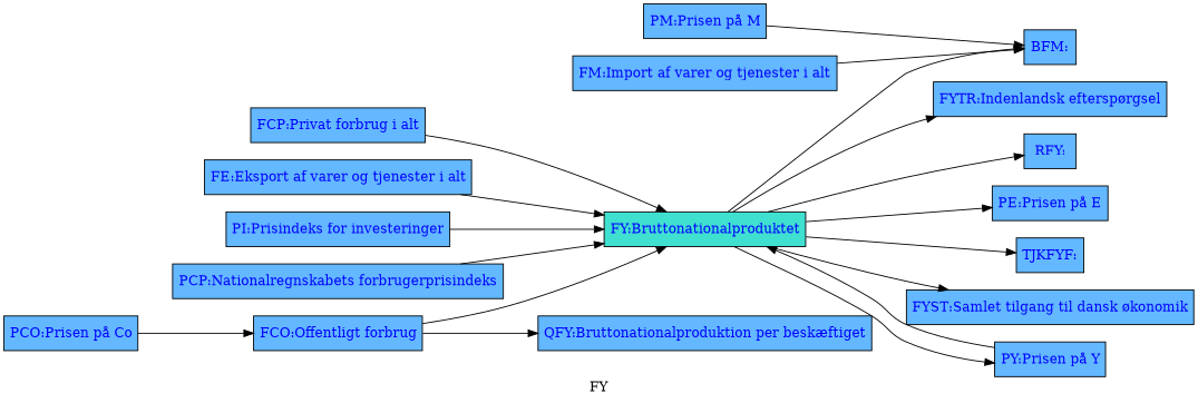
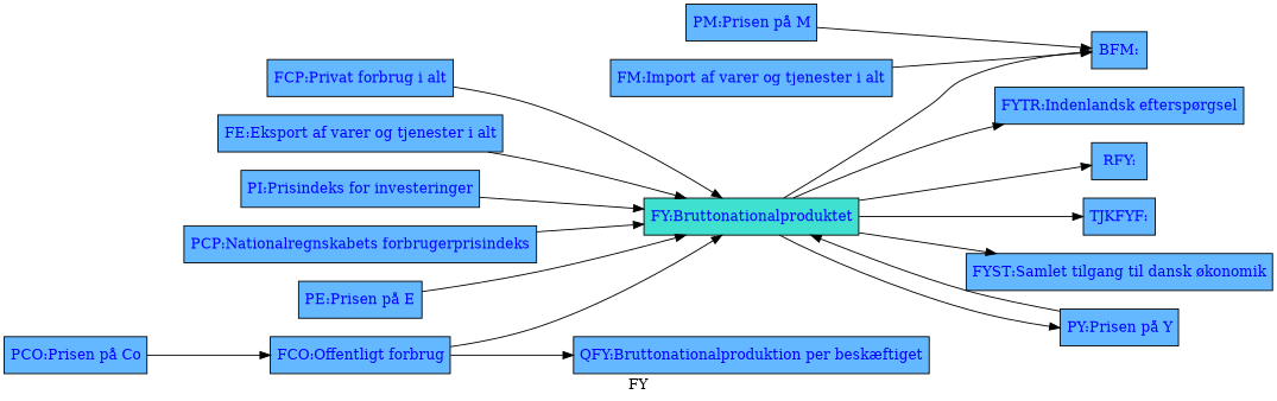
  digraph {
    label=FY
    rankdir=LR
    node [fillcolor=steelblue1 fontcolor=blue margin=0.025 shape=box style=filled]
    edge [style=filled]
    n1 [label=<<TABLE BORDER='0' CELLBORDER = '0' style = "filled"  > <TR><TD tooltip="Privat forbrug i alt">FCP:Privat forbrug i alt</TD></TR> </TABLE>>]
    n2 [label=<<TABLE BORDER='0' CELLBORDER = '0' style = "filled"  > <TR><TD tooltip="Eksport af varer og tjenester i alt">FE:Eksport af varer og tjenester i alt</TD></TR> </TABLE>>]
    n3 [label=<<TABLE BORDER='0' CELLBORDER = '0' style = "filled"  > <TR><TD tooltip="Prisindeks for investeringer">PI:Prisindeks for investeringer</TD></TR> </TABLE>>]
    n4 [label=<<TABLE BORDER='0' CELLBORDER = '0' style = "filled"  > <TR><TD tooltip="Prisen p&#229; M">PM:Prisen p&#229; M</TD></TR> </TABLE>>]
    n5 [label=<<TABLE BORDER='0' CELLBORDER = '0' style = "filled"  > <TR><TD tooltip="Bruttonationalproduktion per besk&#230;ftiget">QFY:Bruttonationalproduktion per besk&#230;ftiget</TD></TR> </TABLE>>]
    n6 [label=<<TABLE BORDER='0' CELLBORDER = '0' style = "filled"  > <TR><TD tooltip="Indenlandsk eftersp&#248;rgsel">FYTR:Indenlandsk eftersp&#248;rgsel</TD></TR> </TABLE>>]
    n7 [label=<<TABLE BORDER='0' CELLBORDER = '0' style = "filled"  > <TR><TD tooltip="Offentligt forbrug">FCO:Offentligt forbrug</TD></TR> </TABLE>>]
    n8 [label=<<TABLE BORDER='0' CELLBORDER = '0' style = "filled"  > <TR><TD tooltip="Import af varer og tjenester i alt">FM:Import af varer og tjenester i alt</TD></TR> </TABLE>>]
    n9 [fillcolor=Turquoise label=<<TABLE BORDER='0' CELLBORDER = '0' style = "filled"  > <TR><TD tooltip="Bruttonationalproduktet">FY:Bruttonationalproduktet</TD></TR> </TABLE>>]
    n10 [label=<<TABLE BORDER='0' CELLBORDER = '0' style = "filled"  > <TR><TD tooltip="Prisen p&#229; Co">PCO:Prisen p&#229; Co</TD></TR> </TABLE>>]
    n11 [label=<<TABLE BORDER='0' CELLBORDER = '0' style = "filled"  > <TR><TD tooltip="RFY">RFY:</TD></TR> </TABLE>>]
    n12 [label=<<TABLE BORDER='0' CELLBORDER = '0' style = "filled"  > <TR><TD tooltip="Nationalregnskabets forbrugerprisindeks">PCP:Nationalregnskabets forbrugerprisindeks</TD></TR> </TABLE>>]
    n13 [label=<<TABLE BORDER='0' CELLBORDER = '0' style = "filled"  > <TR><TD tooltip="Prisen p&#229; E">PE:Prisen p&#229; E</TD></TR> </TABLE>>]
    n14 [label=<<TABLE BORDER='0' CELLBORDER = '0' style = "filled"  > <TR><TD tooltip="BFM">BFM:</TD></TR> </TABLE>>]
    n15 [label=<<TABLE BORDER='0' CELLBORDER = '0' style = "filled"  > <TR><TD tooltip="TJKFYF">TJKFYF:</TD></TR> </TABLE>>]
    n16 [label=<<TABLE BORDER='0' CELLBORDER = '0' style = "filled"  > <TR><TD tooltip="Samlet tilgang til dansk &#248;konomik">FYST:Samlet tilgang til dansk &#248;konomik</TD></TR> </TABLE>>]
    n17 [label=<<TABLE BORDER='0' CELLBORDER = '0' style = "filled"  > <TR><TD tooltip="Prisen p&#229; Y">PY:Prisen p&#229; Y</TD></TR> </TABLE>>]
    subgraph sub_1 {
      n1
      n2
      n3
      n4
      n5
      n6
      n7
      n8
      n9
      n10
      n11
      n12
      n13
      n14
      n15
      n16
      n17
    }
    n1 -> n9
    n2 -> n9
    n3 -> n9
    n4 -> n14
    n7 -> n5
    n7 -> n9
    n8 -> n14
    n9 -> n6
    n9 -> n11
    n9 -> n14
    n9 -> n15
    n9 -> n16
    n9 -> n17
    n10 -> n7
    n12 -> n9
-   n9 -> n13
+   n13 -> n9
    n17 -> n9
  }
